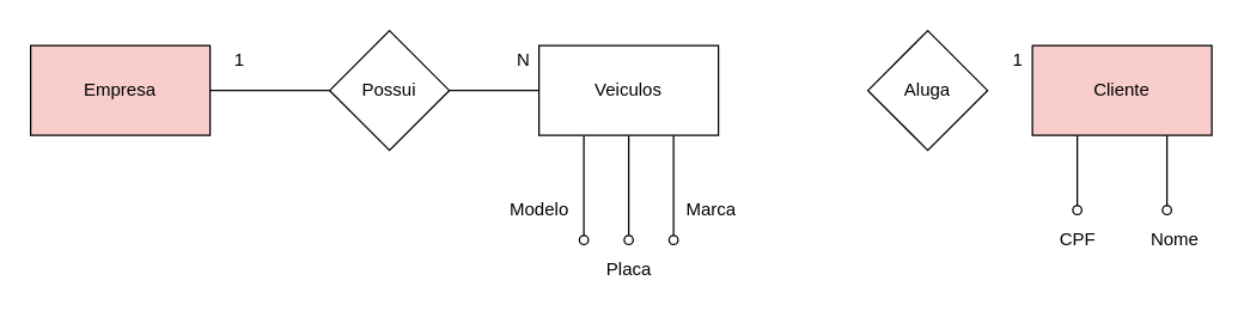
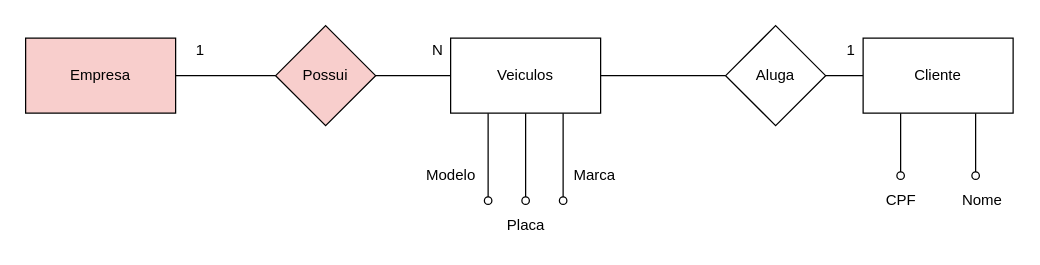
  <mxCell id="0" />
  <mxCell id="1" parent="0" />
  <mxCell id="2" style="edgeStyle=orthogonalEdgeStyle;rounded=0;orthogonalLoop=1;jettySize=auto;html=1;exitX=1;exitY=0.5;exitDx=0;exitDy=0;endArrow=none;endFill=0;" edge="1" parent="1" source="3"><mxGeometry relative="1" as="geometry"><mxPoint x="220" y="60" as="targetPoint" /></mxGeometry></mxCell>
  <mxCell id="3" value="&lt;font style=&quot;vertical-align: inherit&quot;&gt;&lt;font style=&quot;vertical-align: inherit&quot;&gt;Empresa&lt;/font&gt;&lt;/font&gt;" style="rounded=0;whiteSpace=wrap;html=1;fillColor=#f8cecc;" vertex="1" parent="1"><mxGeometry x="20" y="30" width="120" height="60" as="geometry" /></mxCell>
+ <mxCell id="4" style="edgeStyle=orthogonalEdgeStyle;rounded=0;orthogonalLoop=1;jettySize=auto;html=1;exitX=1;exitY=0.5;exitDx=0;exitDy=0;entryX=0;entryY=0.5;entryDx=0;entryDy=0;endArrow=none;endFill=0;" edge="1" parent="1" source="8" target="14"><mxGeometry relative="1" as="geometry" /></mxCell>
  <mxCell id="5" style="edgeStyle=orthogonalEdgeStyle;rounded=0;orthogonalLoop=1;jettySize=auto;html=1;exitX=0.25;exitY=1;exitDx=0;exitDy=0;endArrow=oval;endFill=0;" edge="1" parent="1" source="8"><mxGeometry relative="1" as="geometry"><mxPoint x="390" y="160" as="targetPoint" /></mxGeometry></mxCell>
  <mxCell id="6" style="edgeStyle=orthogonalEdgeStyle;rounded=0;orthogonalLoop=1;jettySize=auto;html=1;exitX=0.5;exitY=1;exitDx=0;exitDy=0;endArrow=oval;endFill=0;" edge="1" parent="1" source="8"><mxGeometry relative="1" as="geometry"><mxPoint x="420" y="160" as="targetPoint" /></mxGeometry></mxCell>
  <mxCell id="7" style="edgeStyle=orthogonalEdgeStyle;rounded=0;orthogonalLoop=1;jettySize=auto;html=1;exitX=0.75;exitY=1;exitDx=0;exitDy=0;endArrow=oval;endFill=0;" edge="1" parent="1" source="8"><mxGeometry relative="1" as="geometry"><mxPoint x="450" y="160" as="targetPoint" /></mxGeometry></mxCell>
  <mxCell id="8" value="&lt;font style=&quot;vertical-align: inherit&quot;&gt;&lt;font style=&quot;vertical-align: inherit&quot;&gt;&lt;font style=&quot;vertical-align: inherit&quot;&gt;&lt;font style=&quot;vertical-align: inherit&quot;&gt;Veiculos&lt;br&gt;&lt;/font&gt;&lt;/font&gt;&lt;/font&gt;&lt;/font&gt;" style="rounded=0;whiteSpace=wrap;html=1;" vertex="1" parent="1"><mxGeometry x="360" y="30" width="120" height="60" as="geometry" /></mxCell>
  <mxCell id="9" style="edgeStyle=orthogonalEdgeStyle;rounded=0;orthogonalLoop=1;jettySize=auto;html=1;exitX=1;exitY=0.5;exitDx=0;exitDy=0;endArrow=none;endFill=0;" edge="1" parent="1" source="10"><mxGeometry relative="1" as="geometry"><mxPoint x="360" y="60" as="targetPoint" /></mxGeometry></mxCell>
- <mxCell id="10" value="&lt;font style=&quot;vertical-align: inherit&quot;&gt;&lt;font style=&quot;vertical-align: inherit&quot;&gt;Possui&lt;/font&gt;&lt;/font&gt;" style="rhombus;whiteSpace=wrap;html=1;" vertex="1" parent="1"><mxGeometry x="220" y="20" width="80" height="80" as="geometry" /></mxCell>
+ <mxCell id="10" value="&lt;font style=&quot;vertical-align: inherit&quot;&gt;&lt;font style=&quot;vertical-align: inherit&quot;&gt;Possui&lt;/font&gt;&lt;/font&gt;" style="rhombus;whiteSpace=wrap;html=1;fillColor=#f8cecc;" vertex="1" parent="1"><mxGeometry x="220" y="20" width="80" height="80" as="geometry" /></mxCell>
  <mxCell id="11" value="1" style="text;html=1;strokeColor=none;fillColor=none;align=center;verticalAlign=middle;whiteSpace=wrap;rounded=0;" vertex="1" parent="1"><mxGeometry x="140" y="30" width="40" height="20" as="geometry" /></mxCell>
  <mxCell id="12" value="N" style="text;html=1;strokeColor=none;fillColor=none;align=center;verticalAlign=middle;whiteSpace=wrap;rounded=0;" vertex="1" parent="1"><mxGeometry x="330" y="30" width="40" height="20" as="geometry" /></mxCell>
+ <mxCell id="13" style="edgeStyle=orthogonalEdgeStyle;rounded=0;orthogonalLoop=1;jettySize=auto;html=1;exitX=1;exitY=0.5;exitDx=0;exitDy=0;entryX=0;entryY=0.5;entryDx=0;entryDy=0;endArrow=none;endFill=0;" edge="1" parent="1" source="14" target="17"><mxGeometry relative="1" as="geometry" /></mxCell>
  <mxCell id="14" value="&lt;font style=&quot;vertical-align: inherit&quot;&gt;&lt;font style=&quot;vertical-align: inherit&quot;&gt;Aluga&lt;/font&gt;&lt;/font&gt;" style="rhombus;whiteSpace=wrap;html=1;" vertex="1" parent="1"><mxGeometry x="580" y="20" width="80" height="80" as="geometry" /></mxCell>
  <mxCell id="15" style="edgeStyle=orthogonalEdgeStyle;rounded=0;orthogonalLoop=1;jettySize=auto;html=1;exitX=0.25;exitY=1;exitDx=0;exitDy=0;endArrow=oval;endFill=0;" edge="1" parent="1" source="17"><mxGeometry relative="1" as="geometry"><mxPoint x="720" y="140" as="targetPoint" /></mxGeometry></mxCell>
  <mxCell id="16" style="edgeStyle=orthogonalEdgeStyle;rounded=0;orthogonalLoop=1;jettySize=auto;html=1;exitX=0.75;exitY=1;exitDx=0;exitDy=0;endArrow=oval;endFill=0;" edge="1" parent="1" source="17"><mxGeometry relative="1" as="geometry"><mxPoint x="780" y="140" as="targetPoint" /></mxGeometry></mxCell>
- <mxCell id="17" value="Cliente" style="whiteSpace=wrap;html=1;fillColor=#f8cecc;" vertex="1" parent="1"><mxGeometry x="690" y="30" width="120" height="60" as="geometry" /></mxCell>
+ <mxCell id="17" value="Cliente" style="whiteSpace=wrap;html=1;" vertex="1" parent="1"><mxGeometry x="690" y="30" width="120" height="60" as="geometry" /></mxCell>
  <mxCell id="18" value="1" style="text;html=1;align=center;verticalAlign=middle;resizable=0;points=[];autosize=1;" vertex="1" parent="1"><mxGeometry x="670" y="30" width="20" height="20" as="geometry" /></mxCell>
  <mxCell id="19" value="CPF" style="text;html=1;align=center;verticalAlign=middle;resizable=0;points=[];autosize=1;" vertex="1" parent="1"><mxGeometry x="700" y="150" width="40" height="20" as="geometry" /></mxCell>
  <mxCell id="20" value="Nome" style="text;html=1;align=center;verticalAlign=middle;resizable=0;points=[];autosize=1;" vertex="1" parent="1"><mxGeometry x="760" y="150" width="50" height="20" as="geometry" /></mxCell>
  <mxCell id="21" value="Marca" style="text;html=1;align=center;verticalAlign=middle;resizable=0;points=[];autosize=1;" vertex="1" parent="1"><mxGeometry x="450" y="130" width="50" height="20" as="geometry" /></mxCell>
  <mxCell id="22" value="Placa" style="text;html=1;align=center;verticalAlign=middle;resizable=0;points=[];autosize=1;" vertex="1" parent="1"><mxGeometry x="395" y="170" width="50" height="20" as="geometry" /></mxCell>
  <mxCell id="23" value="Modelo" style="text;html=1;align=center;verticalAlign=middle;resizable=0;points=[];autosize=1;" vertex="1" parent="1"><mxGeometry x="335" y="130" width="50" height="20" as="geometry" /></mxCell>
